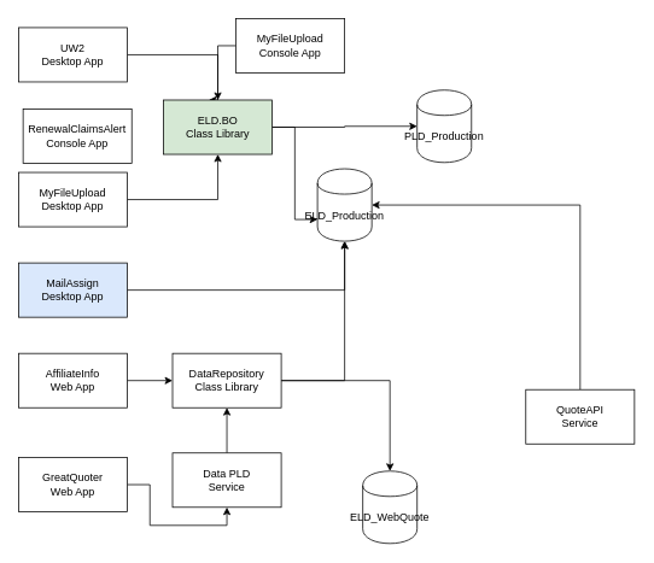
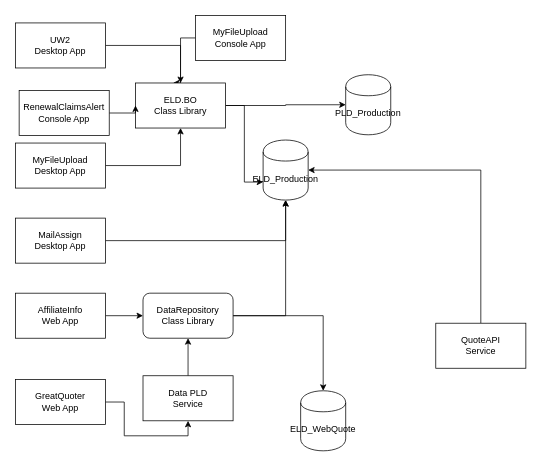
  <mxCell id="0" />
  <mxCell id="1" parent="0" />
  <mxCell id="2" style="edgeStyle=orthogonalEdgeStyle;rounded=0;orthogonalLoop=1;jettySize=auto;html=1;exitX=1;exitY=0.5;exitDx=0;exitDy=0;entryX=0;entryY=0.5;entryDx=0;entryDy=0;" parent="1" source="3" edge="1"><mxGeometry relative="1" as="geometry"><mxPoint x="230" y="110" as="targetPoint" /><Array as="points"><mxPoint x="240" y="60" /><mxPoint x="240" y="110" /></Array></mxGeometry></mxCell>
  <mxCell id="3" value="UW2&lt;br&gt;Desktop App" style="rounded=0;whiteSpace=wrap;html=1;" parent="1" vertex="1"><mxGeometry x="20" y="30" width="120" height="60" as="geometry" /></mxCell>
  <mxCell id="4" style="edgeStyle=orthogonalEdgeStyle;rounded=0;orthogonalLoop=1;jettySize=auto;html=1;exitX=1;exitY=0.5;exitDx=0;exitDy=0;entryX=0.5;entryY=1;entryDx=0;entryDy=0;" parent="1" source="5" target="8" edge="1"><mxGeometry relative="1" as="geometry" /></mxCell>
- <mxCell id="5" value="MailAssign&lt;br&gt;Desktop App" style="rounded=0;whiteSpace=wrap;html=1;fillColor=#dae8fc;" parent="1" vertex="1"><mxGeometry x="20" y="290" width="120" height="60" as="geometry" /></mxCell>
+ <mxCell id="5" value="MailAssign&lt;br&gt;Desktop App" style="rounded=0;whiteSpace=wrap;html=1;" parent="1" vertex="1"><mxGeometry x="20" y="290" width="120" height="60" as="geometry" /></mxCell>
  <mxCell id="6" style="edgeStyle=orthogonalEdgeStyle;rounded=0;orthogonalLoop=1;jettySize=auto;html=1;exitX=1;exitY=0.5;exitDx=0;exitDy=0;entryX=0.5;entryY=1;entryDx=0;entryDy=0;" parent="1" source="7" target="11" edge="1"><mxGeometry relative="1" as="geometry" /></mxCell>
  <mxCell id="7" value="MyFileUpload&lt;br&gt;Desktop App" style="rounded=0;whiteSpace=wrap;html=1;" parent="1" vertex="1"><mxGeometry x="20" y="190" width="120" height="60" as="geometry" /></mxCell>
  <mxCell id="8" value="ELD_Production" style="shape=cylinder;whiteSpace=wrap;html=1;boundedLbl=1;backgroundOutline=1;" parent="1" vertex="1"><mxGeometry x="350" y="186" width="60" height="80" as="geometry" /></mxCell>
  <mxCell id="9" style="edgeStyle=orthogonalEdgeStyle;rounded=0;orthogonalLoop=1;jettySize=auto;html=1;exitX=1;exitY=0.5;exitDx=0;exitDy=0;entryX=0;entryY=0.7;entryDx=0;entryDy=0;" parent="1" source="11" target="8" edge="1"><mxGeometry relative="1" as="geometry" /></mxCell>
  <mxCell id="10" style="edgeStyle=orthogonalEdgeStyle;rounded=0;orthogonalLoop=1;jettySize=auto;html=1;exitX=1;exitY=0.5;exitDx=0;exitDy=0;entryX=0;entryY=0.5;entryDx=0;entryDy=0;" parent="1" source="11" target="27" edge="1"><mxGeometry relative="1" as="geometry" /></mxCell>
- <mxCell id="11" value="ELD.BO&lt;br&gt;Class Library" style="rounded=0;whiteSpace=wrap;html=1;fillColor=#d5e8d4;" parent="1" vertex="1"><mxGeometry x="180" y="110" width="120" height="60" as="geometry" /></mxCell>
+ <mxCell id="11" value="ELD.BO&lt;br&gt;Class Library" style="rounded=0;whiteSpace=wrap;html=1;" parent="1" vertex="1"><mxGeometry x="180" y="110" width="120" height="60" as="geometry" /></mxCell>
  <mxCell id="12" style="edgeStyle=orthogonalEdgeStyle;rounded=0;orthogonalLoop=1;jettySize=auto;html=1;exitX=1;exitY=0.5;exitDx=0;exitDy=0;entryX=0.5;entryY=1;entryDx=0;entryDy=0;" parent="1" source="14" target="8" edge="1"><mxGeometry relative="1" as="geometry" /></mxCell>
  <mxCell id="13" style="edgeStyle=orthogonalEdgeStyle;rounded=0;orthogonalLoop=1;jettySize=auto;html=1;exitX=1;exitY=0.5;exitDx=0;exitDy=0;entryX=0.5;entryY=0;entryDx=0;entryDy=0;" parent="1" source="14" target="28" edge="1"><mxGeometry relative="1" as="geometry" /></mxCell>
- <mxCell id="14" value="DataRepository&lt;br&gt;Class Library" style="rounded=0;whiteSpace=wrap;html=1;" parent="1" vertex="1"><mxGeometry x="190" y="390" width="120" height="60" as="geometry" /></mxCell>
+ <mxCell id="14" value="DataRepository&lt;br&gt;Class Library" style="whiteSpace=wrap;html=1;rounded=1;" parent="1" vertex="1"><mxGeometry x="190" y="390" width="120" height="60" as="geometry" /></mxCell>
  <mxCell id="15" style="edgeStyle=orthogonalEdgeStyle;rounded=0;orthogonalLoop=1;jettySize=auto;html=1;exitX=0.5;exitY=0;exitDx=0;exitDy=0;entryX=0.5;entryY=1;entryDx=0;entryDy=0;" parent="1" source="16" target="14" edge="1"><mxGeometry relative="1" as="geometry" /></mxCell>
  <mxCell id="16" value="Data PLD&lt;br&gt;Service" style="rounded=0;whiteSpace=wrap;html=1;" parent="1" vertex="1"><mxGeometry x="190" y="500" width="120" height="60" as="geometry" /></mxCell>
  <mxCell id="17" style="edgeStyle=orthogonalEdgeStyle;rounded=0;orthogonalLoop=1;jettySize=auto;html=1;exitX=1;exitY=0.5;exitDx=0;exitDy=0;entryX=0.5;entryY=1;entryDx=0;entryDy=0;" parent="1" source="18" target="16" edge="1"><mxGeometry relative="1" as="geometry" /></mxCell>
  <mxCell id="18" value="GreatQuoter&lt;br&gt;Web App" style="rounded=0;whiteSpace=wrap;html=1;" parent="1" vertex="1"><mxGeometry x="20" y="505" width="120" height="60" as="geometry" /></mxCell>
  <mxCell id="19" style="edgeStyle=orthogonalEdgeStyle;rounded=0;orthogonalLoop=1;jettySize=auto;html=1;exitX=1;exitY=0.5;exitDx=0;exitDy=0;entryX=0;entryY=0.5;entryDx=0;entryDy=0;" parent="1" source="20" target="14" edge="1"><mxGeometry relative="1" as="geometry" /></mxCell>
  <mxCell id="20" value="AffiliateInfo&lt;br&gt;Web App" style="rounded=0;whiteSpace=wrap;html=1;" parent="1" vertex="1"><mxGeometry x="20" y="390" width="120" height="60" as="geometry" /></mxCell>
+ <mxCell id="21" style="edgeStyle=orthogonalEdgeStyle;rounded=0;orthogonalLoop=1;jettySize=auto;html=1;exitX=1;exitY=0.5;exitDx=0;exitDy=0;entryX=0;entryY=0.5;entryDx=0;entryDy=0;" parent="1" source="22" target="11" edge="1"><mxGeometry relative="1" as="geometry" /></mxCell>
  <mxCell id="22" value="RenewalClaimsAlert&lt;br&gt;Console App" style="rounded=0;whiteSpace=wrap;html=1;" parent="1" vertex="1"><mxGeometry x="25" y="120" width="120" height="60" as="geometry" /></mxCell>
  <mxCell id="23" style="edgeStyle=orthogonalEdgeStyle;rounded=0;orthogonalLoop=1;jettySize=auto;html=1;exitX=0;exitY=0.5;exitDx=0;exitDy=0;entryX=0.5;entryY=0;entryDx=0;entryDy=0;" parent="1" source="24" target="11" edge="1"><mxGeometry relative="1" as="geometry" /></mxCell>
  <mxCell id="24" value="MyFileUpload&lt;br&gt;Console App" style="rounded=0;whiteSpace=wrap;html=1;" parent="1" vertex="1"><mxGeometry x="260" y="20" width="120" height="60" as="geometry" /></mxCell>
  <mxCell id="25" style="edgeStyle=orthogonalEdgeStyle;rounded=0;orthogonalLoop=1;jettySize=auto;html=1;exitX=0.5;exitY=0;exitDx=0;exitDy=0;entryX=1;entryY=0.5;entryDx=0;entryDy=0;" parent="1" source="26" target="8" edge="1"><mxGeometry relative="1" as="geometry" /></mxCell>
  <mxCell id="26" value="QuoteAPI&lt;br&gt;Service" style="rounded=0;whiteSpace=wrap;html=1;" parent="1" vertex="1"><mxGeometry x="580" y="430" width="120" height="60" as="geometry" /></mxCell>
  <mxCell id="27" value="PLD_Production" style="shape=cylinder;whiteSpace=wrap;html=1;boundedLbl=1;backgroundOutline=1;" parent="1" vertex="1"><mxGeometry x="460" y="99" width="60" height="80" as="geometry" /></mxCell>
  <mxCell id="28" value="ELD_WebQuote" style="shape=cylinder;whiteSpace=wrap;html=1;boundedLbl=1;backgroundOutline=1;" parent="1" vertex="1"><mxGeometry x="400" y="520" width="60" height="80" as="geometry" /></mxCell>
